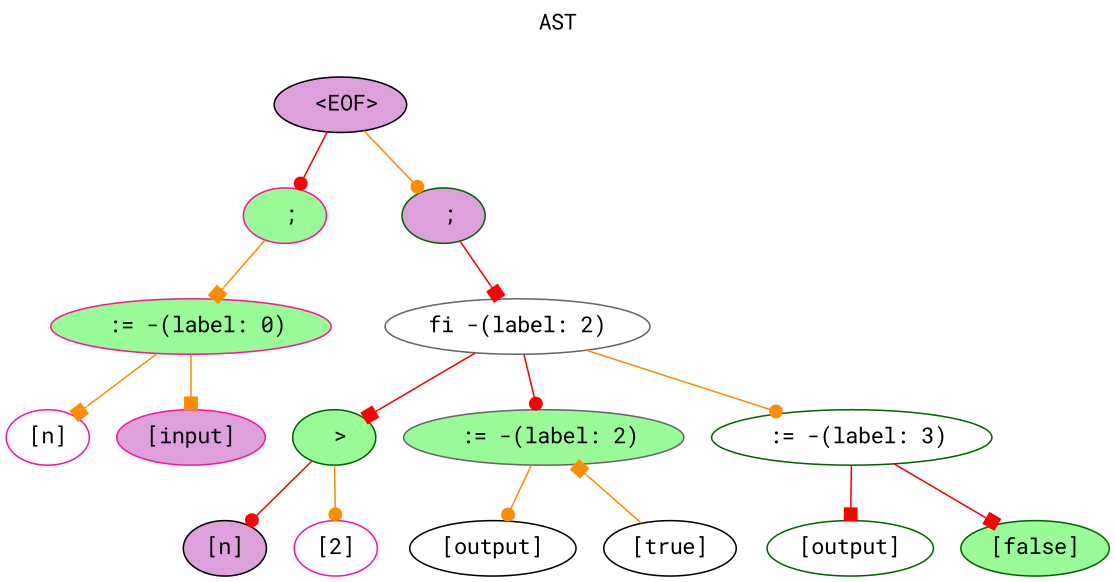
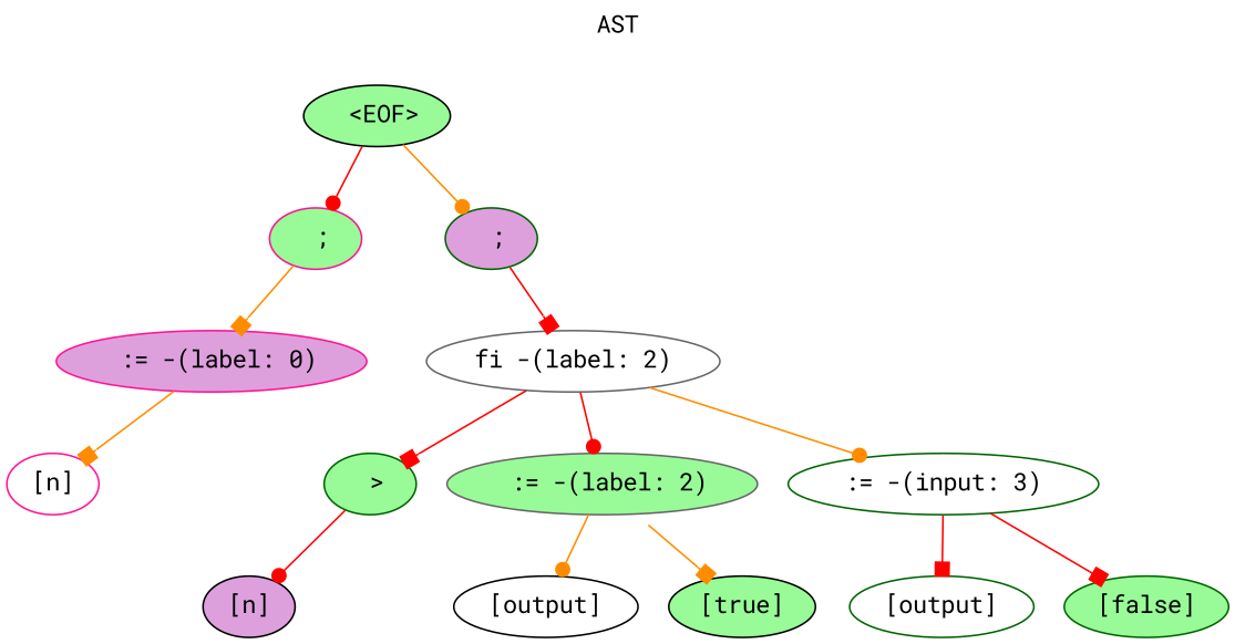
  digraph {
    concentrate=true
    fontname="Roboto Mono"
    label=AST
    labelloc=t
    node [color=deeppink fillcolor=palegreen fontname="Roboto Mono" style=filled]
    edge [arrowhead=box color=darkorange fontname="Roboto Mono"]
-   n1 [color=black fillcolor=plum label=" <EOF>"]
+   n1 [color=black label=" <EOF>"]
    n2 [label=" ;"]
    n3 [color=darkgreen fillcolor=plum label=" ;"]
-   n4 [label=" := -(label: 0)"]
+   n4 [fillcolor=plum label=" := -(label: 0)"]
    n5 [color=gray40 fillcolor=white label="fi -(label: 2)"]
    n6 [fillcolor=white label="[n]"]
-   n7 [fillcolor=plum label="[input]"]
    n8 [color=darkgreen label=" >"]
    n9 [color=gray40 label=" := -(label: 2)"]
-   n10 [color=darkgreen fillcolor=white label=" := -(label: 3)"]
+   n10 [color=darkgreen fillcolor=white label=":= -(input: 3)"]
    n11 [color=black fillcolor=plum label="[n]"]
-   n12 [fillcolor=white label="[2]"]
    n13 [color=black fillcolor=white label="[output]"]
-   n14 [color=black fillcolor=white label="[true]"]
+   n14 [color=black label="[true]"]
    n15 [color=darkgreen fillcolor=white label="[output]"]
    n16 [color=darkgreen label="[false]"]
    n1 -> n2 [arrowhead=dot color=red]
    n1 -> n3 [arrowhead=dot]
    n2 -> n4
    n3 -> n5 [color=red]
    n4 -> n6
-   n4 -> n7
    n5 -> n8 [color=red]
    n5 -> n9 [arrowhead=dot color=red]
    n5 -> n10 [arrowhead=dot]
    n8 -> n11 [arrowhead=dot color=red]
-   n8 -> n12 [arrowhead=dot]
    n9 -> n13 [arrowhead=dot]
-   n14 -> n9
+   n9 -> n14
    n10 -> n15 [color=red]
    n10 -> n16 [color=red]
  }
